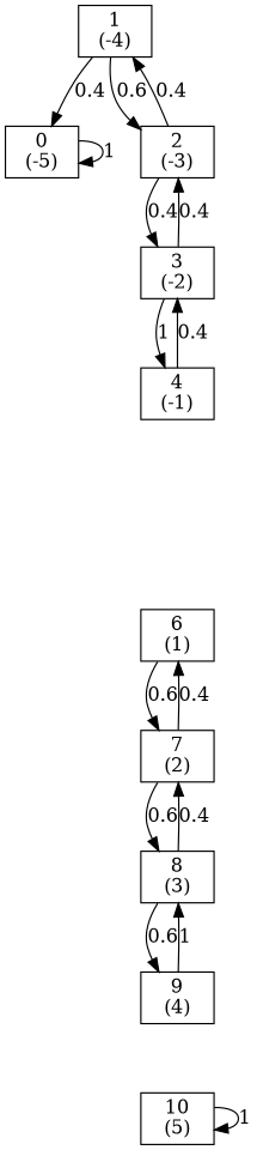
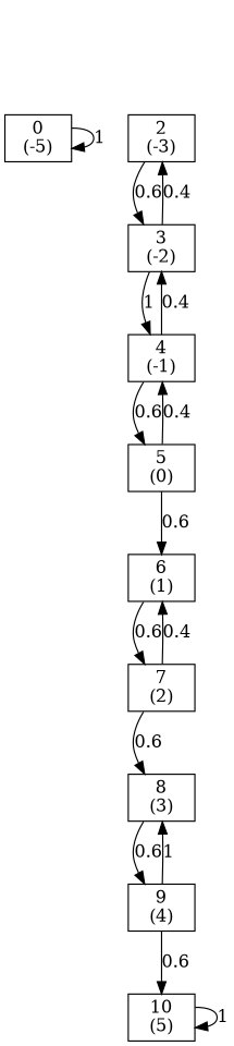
  digraph {
    node [shape=box]
    n1 [label="0\n(-5)"]
-   n2 [label="1\n(-4)"]
    n3 [label="2\n(-3)"]
    n4 [label="3\n(-2)"]
    n5 [label="4\n(-1)"]
+   n6 [label="5\n(0)"]
    n7 [label="6\n(1)"]
    n8 [label="7\n(2)"]
    n9 [label="8\n(3)"]
    n10 [label="9\n(4)"]
    n11 [label="10\n(5)"]
    n1 -> n1 [label=1]
-   n2 -> n1 [label=0.4]
-   n2 -> n3 [label=0.6]
-   n3 -> n2 [label=0.4]
-   n3 -> n4 [label=0.4]
+   n3 -> n4 [label=0.6]
    n4 -> n3 [label=0.4]
    n4 -> n5 [label=1]
    n5 -> n4 [label=0.4]
+   n5 -> n6 [label=0.6]
+   n6 -> n5 [label=0.4]
+   n6 -> n7 [label=0.6]
    n7 -> n8 [label=0.6]
    n8 -> n7 [label=0.4]
    n8 -> n9 [label=0.6]
-   n9 -> n8 [label=0.4]
    n9 -> n10 [label=0.6]
    n10 -> n9 [label=1]
+   n10 -> n11 [label=0.6]
    n11 -> n11 [label=1]
  }
